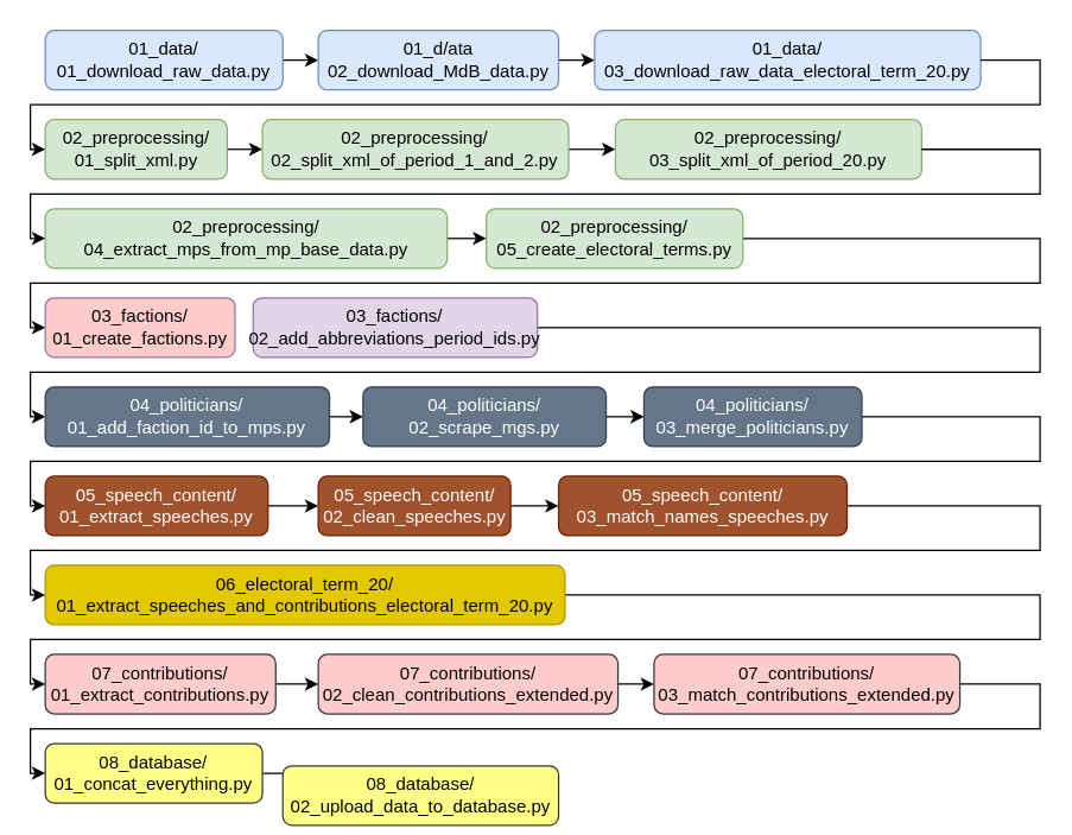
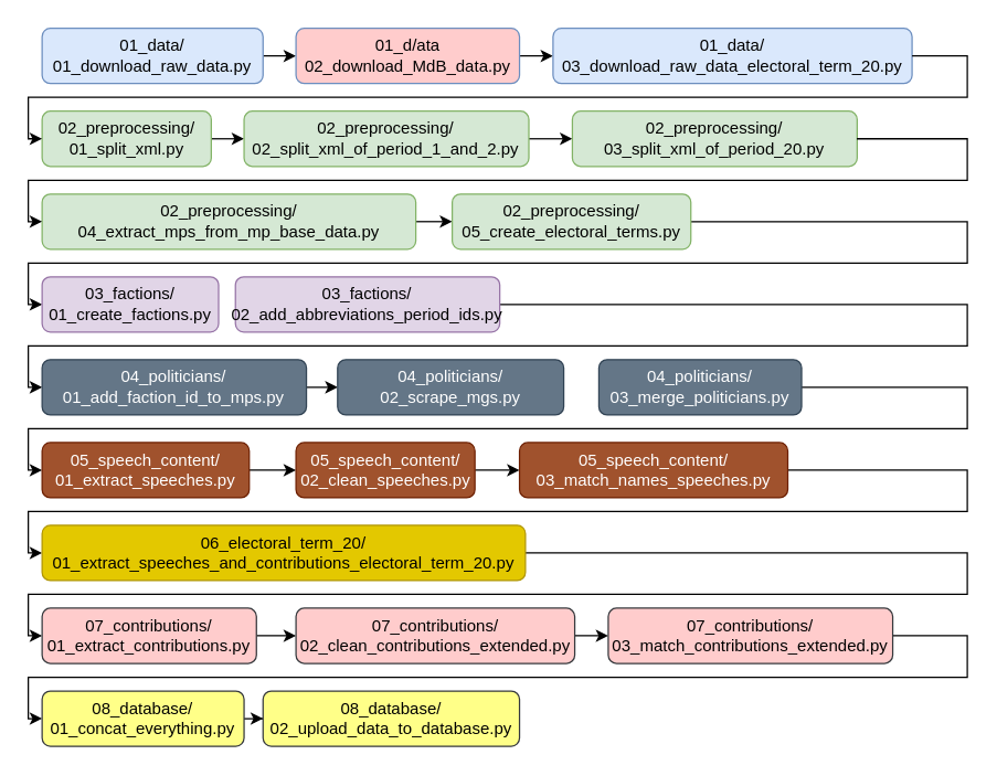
  <mxCell id="0" />
  <mxCell id="1" parent="0" />
  <mxCell id="2" style="edgeStyle=orthogonalEdgeStyle;rounded=0;orthogonalLoop=1;jettySize=auto;html=1;exitX=1;exitY=0.5;exitDx=0;exitDy=0;entryX=0;entryY=0.5;entryDx=0;entryDy=0;" parent="1" edge="1"><mxGeometry relative="1" as="geometry"><mxPoint x="185" y="100" as="sourcePoint" /><mxPoint x="198.13" y="100" as="targetPoint" /></mxGeometry></mxCell>
  <mxCell id="3" style="edgeStyle=orthogonalEdgeStyle;rounded=0;orthogonalLoop=1;jettySize=auto;html=1;exitX=1;exitY=0.5;exitDx=0;exitDy=0;entryX=0;entryY=0.5;entryDx=0;entryDy=0;" parent="1" source="4" target="6" edge="1"><mxGeometry relative="1" as="geometry" /></mxCell>
  <mxCell id="4" value="02_preprocessing/&lt;br&gt;01_split_xml.py" style="rounded=1;whiteSpace=wrap;html=1;fillColor=#d5e8d4;strokeColor=#82b366;" parent="1" vertex="1"><mxGeometry x="30" y="80" width="122.5" height="40" as="geometry" /></mxCell>
  <mxCell id="5" value="" style="edgeStyle=elbowEdgeStyle;rounded=0;orthogonalLoop=1;jettySize=auto;html=1;" edge="1" parent="1" source="6" target="7"><mxGeometry relative="1" as="geometry" /></mxCell>
  <mxCell id="6" value="02_preprocessing/&lt;br&gt;02&lt;span style=&quot;background-color: initial;&quot;&gt;_split_xml_of_period_1_and_2.py&lt;/span&gt;" style="rounded=1;whiteSpace=wrap;html=1;fillColor=#d5e8d4;strokeColor=#82b366;" parent="1" vertex="1"><mxGeometry x="176.25" y="80" width="206.25" height="40" as="geometry" /></mxCell>
  <mxCell id="7" value="02_preprocessing/&lt;br&gt;03_split_xml_of_period_20&lt;span style=&quot;background-color: initial;&quot;&gt;.py&lt;/span&gt;" style="rounded=1;whiteSpace=wrap;html=1;fillColor=#d5e8d4;strokeColor=#82b366;" parent="1" vertex="1"><mxGeometry x="414" y="80" width="206.25" height="40" as="geometry" /></mxCell>
  <mxCell id="8" style="edgeStyle=orthogonalEdgeStyle;rounded=0;orthogonalLoop=1;jettySize=auto;html=1;exitX=1;exitY=0.5;exitDx=0;exitDy=0;entryX=0;entryY=0.5;entryDx=0;entryDy=0;" parent="1" source="9" target="42" edge="1"><mxGeometry relative="1" as="geometry"><mxPoint x="530" y="159.667" as="targetPoint" /></mxGeometry></mxCell>
  <mxCell id="9" value="02_preprocessing/&lt;br&gt;04_extract_mps_from_mp_base_data.py" style="rounded=1;whiteSpace=wrap;html=1;fillColor=#d5e8d4;strokeColor=#82b366;" parent="1" vertex="1"><mxGeometry x="30" y="140" width="270.63" height="40" as="geometry" /></mxCell>
  <mxCell id="10" style="edgeStyle=orthogonalEdgeStyle;rounded=0;orthogonalLoop=1;jettySize=auto;html=1;exitX=1;exitY=0.5;exitDx=0;exitDy=0;entryX=0;entryY=0.5;entryDx=0;entryDy=0;" parent="1" source="42" target="11" edge="1"><mxGeometry relative="1" as="geometry"><Array as="points"><mxPoint x="700" y="160" /><mxPoint x="700" y="190" /><mxPoint x="20" y="190" /><mxPoint x="20" y="220" /></Array></mxGeometry></mxCell>
- <mxCell id="11" value="03_factions/&lt;br&gt;01_create_factions.py" style="rounded=1;whiteSpace=wrap;html=1;fillColor=#ffcccc;strokeColor=#9673a6;" parent="1" vertex="1"><mxGeometry x="30" y="200" width="127.82" height="40" as="geometry" /></mxCell>
+ <mxCell id="11" value="03_factions/&lt;br&gt;01_create_factions.py" style="rounded=1;whiteSpace=wrap;html=1;fillColor=#e1d5e7;strokeColor=#9673a6;" parent="1" vertex="1"><mxGeometry x="30" y="200" width="127.82" height="40" as="geometry" /></mxCell>
  <mxCell id="12" style="edgeStyle=orthogonalEdgeStyle;rounded=0;orthogonalLoop=1;jettySize=auto;html=1;exitX=1;exitY=0.5;exitDx=0;exitDy=0;entryX=0;entryY=0.5;entryDx=0;entryDy=0;" parent="1" source="13" target="15" edge="1"><mxGeometry relative="1" as="geometry"><Array as="points"><mxPoint x="700" y="220" /><mxPoint x="700" y="250" /><mxPoint x="20" y="250" /><mxPoint x="20" y="280" /></Array></mxGeometry></mxCell>
  <mxCell id="13" value="03_factions/&lt;br&gt;02_add_abbreviations_period_ids.py" style="rounded=1;whiteSpace=wrap;html=1;fillColor=#e1d5e7;strokeColor=#9673a6;" parent="1" vertex="1"><mxGeometry x="170" y="200" width="191.42" height="40" as="geometry" /></mxCell>
  <mxCell id="14" style="edgeStyle=orthogonalEdgeStyle;rounded=0;orthogonalLoop=1;jettySize=auto;html=1;exitX=1;exitY=0.5;exitDx=0;exitDy=0;entryX=0;entryY=0.5;entryDx=0;entryDy=0;" parent="1" source="15" target="17" edge="1"><mxGeometry relative="1" as="geometry" /></mxCell>
  <mxCell id="15" value="04_politicians/&lt;br&gt;01_add_faction_id_to_mps.py" style="rounded=1;whiteSpace=wrap;html=1;fillColor=#647687;fontColor=#ffffff;strokeColor=#314354;" parent="1" vertex="1"><mxGeometry x="30" y="260" width="191.42" height="40" as="geometry" /></mxCell>
- <mxCell id="16" style="edgeStyle=orthogonalEdgeStyle;rounded=0;orthogonalLoop=1;jettySize=auto;html=1;exitX=1;exitY=0.5;exitDx=0;exitDy=0;entryX=0;entryY=0.5;entryDx=0;entryDy=0;" parent="1" source="17" target="19" edge="1"><mxGeometry relative="1" as="geometry" /></mxCell>
  <mxCell id="17" value="04_politicians/&lt;br&gt;02_scrape_mgs.py" style="rounded=1;whiteSpace=wrap;html=1;fillColor=#647687;fontColor=#ffffff;strokeColor=#314354;" parent="1" vertex="1"><mxGeometry x="244" y="260" width="163.75" height="40" as="geometry" /></mxCell>
  <mxCell id="18" style="edgeStyle=orthogonalEdgeStyle;rounded=0;orthogonalLoop=1;jettySize=auto;html=1;exitX=1;exitY=0.5;exitDx=0;exitDy=0;entryX=0;entryY=0.5;entryDx=0;entryDy=0;" parent="1" source="19" target="21" edge="1"><mxGeometry relative="1" as="geometry"><Array as="points"><mxPoint x="700" y="280" /><mxPoint x="700" y="310" /><mxPoint x="20" y="310" /><mxPoint x="20" y="340" /></Array><mxPoint x="20" y="340" as="targetPoint" /></mxGeometry></mxCell>
  <mxCell id="19" value="04_politicians/&lt;br&gt;03_merge_politicians.&lt;span style=&quot;background-color: initial;&quot;&gt;py&lt;/span&gt;" style="rounded=1;whiteSpace=wrap;html=1;fillColor=#647687;fontColor=#ffffff;strokeColor=#314354;" parent="1" vertex="1"><mxGeometry x="433.2" y="260" width="146.8" height="40" as="geometry" /></mxCell>
  <mxCell id="20" style="edgeStyle=orthogonalEdgeStyle;rounded=0;orthogonalLoop=1;jettySize=auto;html=1;exitX=1;exitY=0.5;exitDx=0;exitDy=0;" parent="1" source="21" target="23" edge="1"><mxGeometry relative="1" as="geometry" /></mxCell>
  <mxCell id="21" value="05_speech_content/&lt;br&gt;01_extract_speeches.py" style="rounded=1;whiteSpace=wrap;html=1;fillColor=#a0522d;fontColor=#ffffff;strokeColor=#6D1F00;" parent="1" vertex="1"><mxGeometry x="30" y="320" width="150" height="40" as="geometry" /></mxCell>
  <mxCell id="22" style="edgeStyle=orthogonalEdgeStyle;rounded=0;orthogonalLoop=1;jettySize=auto;html=1;exitX=1;exitY=0.5;exitDx=0;exitDy=0;" parent="1" source="23" target="25" edge="1"><mxGeometry relative="1" as="geometry" /></mxCell>
  <mxCell id="23" value="05_speech_content/&lt;br&gt;02_clean_speeches.py" style="rounded=1;whiteSpace=wrap;html=1;fillColor=#a0522d;fontColor=#ffffff;strokeColor=#6D1F00;" parent="1" vertex="1"><mxGeometry x="213.86" y="320" width="129.57" height="40" as="geometry" /></mxCell>
  <mxCell id="24" style="edgeStyle=orthogonalEdgeStyle;rounded=0;orthogonalLoop=1;jettySize=auto;html=1;exitX=1;exitY=0.5;exitDx=0;exitDy=0;entryX=0;entryY=0.5;entryDx=0;entryDy=0;" parent="1" source="25" target="27" edge="1"><mxGeometry relative="1" as="geometry"><Array as="points"><mxPoint x="700" y="340" /><mxPoint x="700" y="370" /><mxPoint x="20" y="370" /><mxPoint x="20" y="400" /></Array></mxGeometry></mxCell>
  <mxCell id="25" value="05_speech_content/&lt;br&gt;03_match_names_speeches.py" style="rounded=1;whiteSpace=wrap;html=1;fillColor=#a0522d;fontColor=#ffffff;strokeColor=#6D1F00;" parent="1" vertex="1"><mxGeometry x="375.73" y="320" width="194.27" height="40" as="geometry" /></mxCell>
  <mxCell id="26" style="edgeStyle=orthogonalEdgeStyle;rounded=0;orthogonalLoop=1;jettySize=auto;html=1;exitX=1;exitY=0.5;exitDx=0;exitDy=0;entryX=0;entryY=0.5;entryDx=0;entryDy=0;" parent="1" source="27" target="29" edge="1"><mxGeometry relative="1" as="geometry"><Array as="points"><mxPoint x="700" y="400" /><mxPoint x="700" y="430" /><mxPoint x="20" y="430" /><mxPoint x="20" y="460" /></Array></mxGeometry></mxCell>
  <mxCell id="27" value="06_electoral_term_20/&lt;br&gt;01_extract_speeches_and_contributions_electoral_term_20.py" style="rounded=1;whiteSpace=wrap;html=1;fillColor=#e3c800;fontColor=#000000;strokeColor=#B09500;" parent="1" vertex="1"><mxGeometry x="30" y="380" width="350" height="40" as="geometry" /></mxCell>
  <mxCell id="28" style="edgeStyle=orthogonalEdgeStyle;rounded=0;orthogonalLoop=1;jettySize=auto;html=1;exitX=1;exitY=0.5;exitDx=0;exitDy=0;" parent="1" source="29" target="31" edge="1"><mxGeometry relative="1" as="geometry" /></mxCell>
  <mxCell id="29" value="07_contributions/&lt;br&gt;01_extract_contributions.py" style="rounded=1;whiteSpace=wrap;html=1;fillColor=#ffcccc;strokeColor=#36393d;" parent="1" vertex="1"><mxGeometry x="30" y="440" width="155.21" height="40" as="geometry" /></mxCell>
  <mxCell id="30" style="edgeStyle=orthogonalEdgeStyle;rounded=0;orthogonalLoop=1;jettySize=auto;html=1;exitX=1;exitY=0.5;exitDx=0;exitDy=0;" parent="1" source="31" target="33" edge="1"><mxGeometry relative="1" as="geometry" /></mxCell>
  <mxCell id="31" value="07_contributions/&lt;br&gt;02_clean_contributions_extended.py" style="rounded=1;whiteSpace=wrap;html=1;fillColor=#ffcccc;strokeColor=#36393d;" parent="1" vertex="1"><mxGeometry x="213.86" y="440" width="201.87" height="40" as="geometry" /></mxCell>
  <mxCell id="32" style="edgeStyle=orthogonalEdgeStyle;rounded=0;orthogonalLoop=1;jettySize=auto;html=1;exitX=1;exitY=0.5;exitDx=0;exitDy=0;entryX=0;entryY=0.5;entryDx=0;entryDy=0;" parent="1" source="33" target="35" edge="1"><mxGeometry relative="1" as="geometry"><Array as="points"><mxPoint x="700" y="460" /><mxPoint x="700" y="490" /><mxPoint x="20" y="490" /><mxPoint x="20" y="520" /></Array></mxGeometry></mxCell>
  <mxCell id="33" value="07_contributions/&lt;br&gt;03_match_contributions_extended.py" style="rounded=1;whiteSpace=wrap;html=1;fillColor=#ffcccc;strokeColor=#36393d;" parent="1" vertex="1"><mxGeometry x="440" y="440" width="206" height="40" as="geometry" /></mxCell>
  <mxCell id="34" style="edgeStyle=orthogonalEdgeStyle;rounded=0;orthogonalLoop=1;jettySize=auto;html=1;exitX=1;exitY=0.5;exitDx=0;exitDy=0;" parent="1" source="35" target="36" edge="1"><mxGeometry relative="1" as="geometry" /></mxCell>
  <mxCell id="35" value="08_database/&lt;br&gt;01_concat_everything.py" style="rounded=1;whiteSpace=wrap;html=1;fillColor=#ffff88;strokeColor=#36393d;" parent="1" vertex="1"><mxGeometry x="30" y="500" width="146.25" height="40" as="geometry" /></mxCell>
- <mxCell id="36" value="08&lt;span style=&quot;background-color: initial;&quot;&gt;_database/&lt;/span&gt;&lt;div&gt;02_upload_data_to_database.py&lt;/div&gt;" style="rounded=1;whiteSpace=wrap;html=1;fillColor=#ffff88;strokeColor=#36393d;" parent="1" vertex="1"><mxGeometry x="190" y="515" width="185.73" height="40" as="geometry" /></mxCell>
+ <mxCell id="36" value="08&lt;span style=&quot;background-color: initial;&quot;&gt;_database/&lt;/span&gt;&lt;div&gt;02_upload_data_to_database.py&lt;/div&gt;" style="rounded=1;whiteSpace=wrap;html=1;fillColor=#ffff88;strokeColor=#36393d;" parent="1" vertex="1"><mxGeometry x="190" y="500" width="185.73" height="40" as="geometry" /></mxCell>
  <mxCell id="37" value="" style="edgeStyle=orthogonalEdgeStyle;rounded=0;orthogonalLoop=1;jettySize=auto;html=1;" edge="1" parent="1" source="38" target="40"><mxGeometry relative="1" as="geometry" /></mxCell>
  <mxCell id="38" value="01_data/&lt;br&gt;01_download_raw_data.py" style="rounded=1;whiteSpace=wrap;html=1;fillColor=#dae8fc;strokeColor=#6c8ebf;" vertex="1" parent="1"><mxGeometry x="30" width="160" height="40" as="geometry" y="20" /></mxCell>
  <mxCell id="39" value="" style="edgeStyle=orthogonalEdgeStyle;rounded=0;orthogonalLoop=1;jettySize=auto;html=1;" edge="1" parent="1" source="40" target="41"><mxGeometry relative="1" as="geometry" /></mxCell>
- <mxCell id="40" value="01_d/ata&lt;br&gt;02_download_MdB_data.py" style="rounded=1;whiteSpace=wrap;html=1;fillColor=#dae8fc;strokeColor=#6c8ebf;" vertex="1" parent="1"><mxGeometry x="213.86" width="161.87" height="40" as="geometry" y="20" /></mxCell>
+ <mxCell id="40" value="01_d/ata&lt;br&gt;02_download_MdB_data.py" style="rounded=1;whiteSpace=wrap;html=1;fillColor=#ffcccc;strokeColor=#6c8ebf;" vertex="1" parent="1"><mxGeometry x="213.86" width="161.87" height="40" as="geometry" y="20" /></mxCell>
  <mxCell id="41" value="01_data/&lt;div&gt;03_download_raw_data_electoral_term_20.py&lt;/div&gt;" style="rounded=1;whiteSpace=wrap;html=1;fillColor=#dae8fc;strokeColor=#6c8ebf;" vertex="1" parent="1"><mxGeometry x="400" width="260" height="40" as="geometry" y="20" /></mxCell>
  <mxCell id="42" value="02_preprocessing/&lt;br&gt;05_create_electoral_terms.py" style="rounded=1;whiteSpace=wrap;html=1;fillColor=#d5e8d4;strokeColor=#82b366;" parent="1" vertex="1"><mxGeometry x="327" y="140" width="172.81" height="40" as="geometry" /></mxCell>
  <mxCell id="43" style="edgeStyle=orthogonalEdgeStyle;rounded=0;orthogonalLoop=1;jettySize=auto;html=1;exitX=1;exitY=0.5;exitDx=0;exitDy=0;entryX=0;entryY=0.5;entryDx=0;entryDy=0;" edge="1" parent="1" source="41" target="4"><mxGeometry relative="1" as="geometry"><Array as="points"><mxPoint x="700" y="40" /><mxPoint x="700" y="70" /><mxPoint x="20" y="70" /><mxPoint x="20" y="100" /></Array><mxPoint x="503" y="170" as="sourcePoint" /><mxPoint x="40" y="230" as="targetPoint" /></mxGeometry></mxCell>
  <mxCell id="44" style="edgeStyle=orthogonalEdgeStyle;rounded=0;orthogonalLoop=1;jettySize=auto;html=1;exitX=1;exitY=0.5;exitDx=0;exitDy=0;entryX=0;entryY=0.5;entryDx=0;entryDy=0;" edge="1" parent="1" target="9"><mxGeometry relative="1" as="geometry"><Array as="points"><mxPoint x="700" y="100" /><mxPoint x="700" y="130" /><mxPoint x="20" y="130" /><mxPoint x="20" y="160" /></Array><mxPoint x="620" y="100" as="sourcePoint" /><mxPoint x="-10" y="160" as="targetPoint" /></mxGeometry></mxCell>
